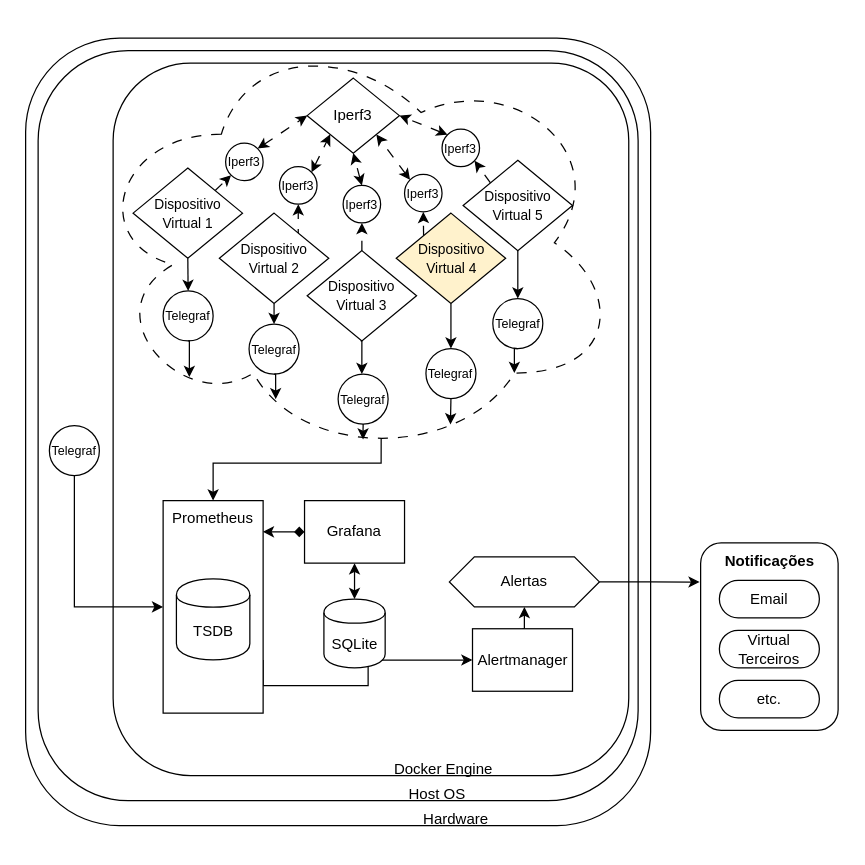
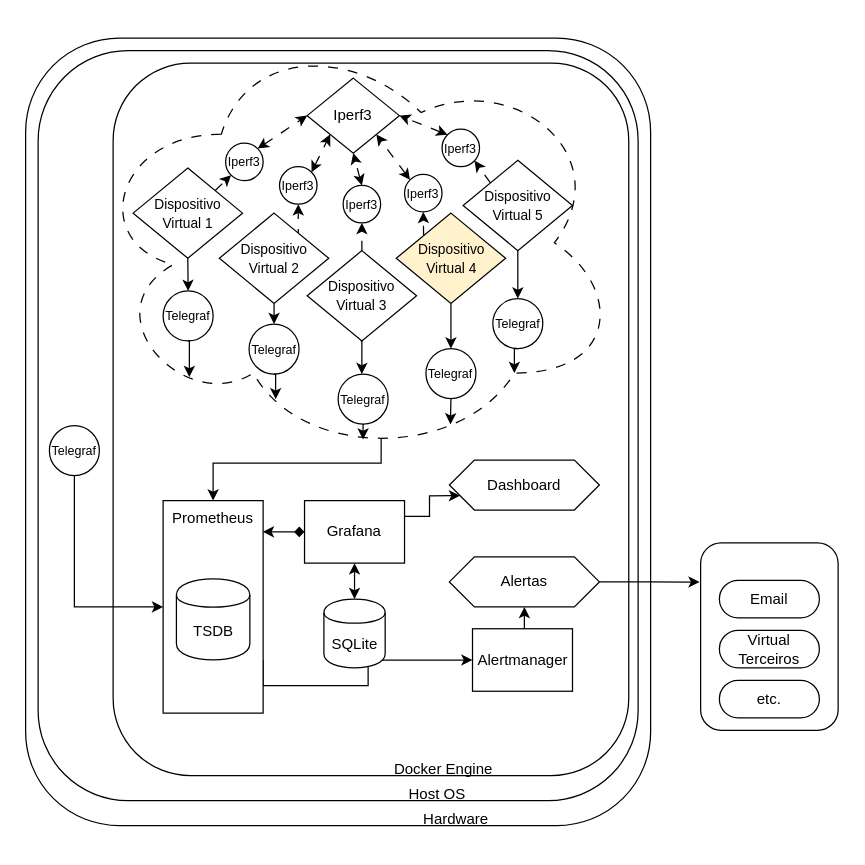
  <mxCell id="0" />
  <mxCell id="1" style="" parent="0" />
  <mxCell id="2" value="" style="rounded=1;whiteSpace=wrap;html=1;shadow=0;treeFolding=0;treeMoving=0;fixDash=0;collapsible=0;recursiveResize=1;expand=1;backgroundOutline=0;movableLabel=0;autosize=0;fixedWidth=0;comic=0;" parent="1" vertex="1"><mxGeometry x="20" y="30" width="500" height="630" as="geometry" /></mxCell>
  <mxCell id="3" value="" style="rounded=1;whiteSpace=wrap;html=1;shadow=0;treeFolding=0;treeMoving=0;fixDash=0;collapsible=0;recursiveResize=1;expand=1;backgroundOutline=0;movableLabel=0;autosize=0;fixedWidth=0;comic=0;" parent="1" vertex="1"><mxGeometry x="30" y="40" width="480" height="600" as="geometry" /></mxCell>
  <mxCell id="4" value="" style="rounded=1;whiteSpace=wrap;html=1;shadow=0;glass=0;perimeterSpacing=1;" parent="1" vertex="1"><mxGeometry x="90" y="50" width="412.5" height="570" as="geometry" /></mxCell>
  <mxCell id="5" style="edgeStyle=orthogonalEdgeStyle;rounded=0;orthogonalLoop=1;jettySize=auto;html=1;exitX=0.55;exitY=0.95;exitDx=0;exitDy=0;exitPerimeter=0;entryX=0.5;entryY=0;entryDx=0;entryDy=0;shadow=0;" parent="1" source="6" target="9" edge="1"><mxGeometry relative="1" as="geometry"><Array as="points"><mxPoint x="304" y="370" /><mxPoint x="170" y="370" /></Array></mxGeometry></mxCell>
  <mxCell id="6" value="" style="ellipse;shape=cloud;whiteSpace=wrap;html=1;rotation=0;dashed=1;dashPattern=8 8;shadow=0;" parent="1" vertex="1"><mxGeometry x="70" y="20" width="426.25" height="347.5" as="geometry" /></mxCell>
  <mxCell id="7" style="edgeStyle=orthogonalEdgeStyle;rounded=0;orthogonalLoop=1;jettySize=auto;html=1;exitX=1;exitY=0.75;exitDx=0;exitDy=0;entryX=0;entryY=0.5;entryDx=0;entryDy=0;" edge="1" parent="1" source="9" target="53"><mxGeometry relative="1" as="geometry"><Array as="points"><mxPoint x="210" y="548" /><mxPoint x="294" y="548" /></Array></mxGeometry></mxCell>
  <mxCell id="8" style="edgeStyle=orthogonalEdgeStyle;rounded=0;orthogonalLoop=1;jettySize=auto;html=1;exitX=0.997;exitY=0.147;exitDx=0;exitDy=0;entryX=0;entryY=0.5;entryDx=0;entryDy=0;startArrow=classic;startFill=1;exitPerimeter=0;endArrow=diamond;" edge="1" parent="1" source="9" target="12"><mxGeometry relative="1" as="geometry"><Array as="points" /></mxGeometry></mxCell>
  <mxCell id="9" value="Prometheus" style="html=1;whiteSpace=wrap;shadow=0;verticalAlign=top;" parent="1" vertex="1"><mxGeometry x="130" y="400" width="80" height="170" as="geometry" /></mxCell>
+ <mxCell id="10" style="edgeStyle=orthogonalEdgeStyle;rounded=0;orthogonalLoop=1;jettySize=auto;html=1;exitX=1;exitY=0.25;exitDx=0;exitDy=0;entryX=0;entryY=0.75;entryDx=0;entryDy=0;shadow=0;" parent="1" source="12" target="14" edge="1"><mxGeometry relative="1" as="geometry" /></mxCell>
  <mxCell id="11" style="edgeStyle=orthogonalEdgeStyle;rounded=0;orthogonalLoop=1;jettySize=auto;html=1;exitX=0.5;exitY=1;exitDx=0;exitDy=0;entryX=0.5;entryY=0;entryDx=0;entryDy=0;startArrow=classic;startFill=1;" parent="1" source="12" target="54" edge="1"><mxGeometry relative="1" as="geometry" /></mxCell>
  <mxCell id="12" value="&lt;div&gt;Grafana&lt;/div&gt;" style="html=1;whiteSpace=wrap;shadow=0;" parent="1" vertex="1"><mxGeometry x="243.13" y="400" width="80" height="50" as="geometry" /></mxCell>
  <mxCell id="13" value="TSDB" style="shape=cylinder;whiteSpace=wrap;html=1;boundedLbl=1;backgroundOutline=1;shadow=0;" parent="1" vertex="1"><mxGeometry x="140.63" y="462.5" width="58.75" height="65" as="geometry" /></mxCell>
+ <mxCell id="14" value="&lt;div&gt;Dashboard&lt;/div&gt;" style="shape=hexagon;perimeter=hexagonPerimeter2;whiteSpace=wrap;html=1;fixedSize=1;shadow=0;" parent="1" vertex="1"><mxGeometry x="359" y="367.5" width="120" height="40" as="geometry" /></mxCell>
  <mxCell id="15" value="&lt;div&gt;Alertas&lt;/div&gt;" style="shape=hexagon;perimeter=hexagonPerimeter2;whiteSpace=wrap;html=1;fixedSize=1;shadow=0;" parent="1" vertex="1"><mxGeometry x="359" y="445" width="120" height="40" as="geometry" /></mxCell>
  <mxCell id="16" value="&lt;div&gt;Hardware&lt;/div&gt;" style="text;html=1;align=center;verticalAlign=middle;resizable=0;points=[];autosize=1;strokeColor=none;fillColor=none;shadow=0;" parent="1" vertex="1"><mxGeometry x="324" y="640" width="80" height="30" as="geometry" /></mxCell>
  <mxCell id="17" value="Host OS" style="text;html=1;align=center;verticalAlign=middle;resizable=0;points=[];autosize=1;strokeColor=none;fillColor=none;shadow=0;" parent="1" vertex="1"><mxGeometry x="314" y="620" width="70" height="30" as="geometry" /></mxCell>
  <mxCell id="18" value="&lt;div&gt;Docker Engine&lt;/div&gt;" style="text;html=1;align=center;verticalAlign=middle;resizable=0;points=[];autosize=1;strokeColor=none;fillColor=none;shadow=0;" parent="1" vertex="1"><mxGeometry x="304" y="600" width="100" height="30" as="geometry" /></mxCell>
  <mxCell id="19" value="" style="rounded=1;whiteSpace=wrap;html=1;shadow=0;glass=0;perimeterSpacing=1;" parent="1" vertex="1"><mxGeometry x="560" y="433.75" width="110" height="150" as="geometry" /></mxCell>
  <mxCell id="20" value="Email" style="html=1;dashed=0;whiteSpace=wrap;shape=mxgraph.dfd.start;shadow=0;" parent="1" vertex="1"><mxGeometry x="575" y="463.75" width="80" height="30" as="geometry" /></mxCell>
  <mxCell id="21" value="&lt;div&gt;Virtual Terceiros&lt;/div&gt;" style="html=1;dashed=0;whiteSpace=wrap;shape=mxgraph.dfd.start;shadow=0;" parent="1" vertex="1"><mxGeometry x="575" y="503.75" width="80" height="30" as="geometry" /></mxCell>
  <mxCell id="22" value="&lt;div&gt;etc.&lt;/div&gt;" style="html=1;dashed=0;whiteSpace=wrap;shape=mxgraph.dfd.start;shadow=0;" parent="1" vertex="1"><mxGeometry x="575" y="543.75" width="80" height="30" as="geometry" /></mxCell>
- <mxCell id="23" value="&lt;div&gt;&lt;b&gt;Notificações&lt;/b&gt;&lt;/div&gt;" style="text;html=1;align=center;verticalAlign=middle;resizable=0;points=[];autosize=1;strokeColor=none;fillColor=none;shadow=0;" parent="1" vertex="1"><mxGeometry x="570" y="433.75" width="90" height="30" as="geometry" /></mxCell>
  <mxCell id="24" style="edgeStyle=orthogonalEdgeStyle;rounded=0;orthogonalLoop=1;jettySize=auto;html=1;exitX=0.5;exitY=1;exitDx=0;exitDy=0;entryX=0.5;entryY=0;entryDx=0;entryDy=0;" parent="1" source="26" target="43" edge="1"><mxGeometry relative="1" as="geometry" /></mxCell>
  <mxCell id="25" style="rounded=0;orthogonalLoop=1;jettySize=auto;html=1;exitX=1;exitY=0;exitDx=0;exitDy=0;entryX=0;entryY=1;entryDx=0;entryDy=0;dashed=1;dashPattern=8 8;" parent="1" source="26" target="56" edge="1"><mxGeometry relative="1" as="geometry" /></mxCell>
  <mxCell id="26" value="&lt;font style=&quot;font-size: 11px;&quot;&gt;Dispositivo Virtual 1&lt;/font&gt;" style="rhombus;whiteSpace=wrap;html=1;shadow=0;" parent="1" vertex="1"><mxGeometry x="106" y="133.89" width="87.5" height="72.22" as="geometry" /></mxCell>
  <mxCell id="27" style="edgeStyle=orthogonalEdgeStyle;rounded=0;orthogonalLoop=1;jettySize=auto;html=1;exitX=0.5;exitY=1;exitDx=0;exitDy=0;entryX=0;entryY=0.5;entryDx=0;entryDy=0;" parent="1" source="28" target="9" edge="1"><mxGeometry relative="1" as="geometry" /></mxCell>
  <mxCell id="28" value="Telegraf" style="ellipse;whiteSpace=wrap;html=1;aspect=fixed;shadow=0;fontSize=10;" parent="1" vertex="1"><mxGeometry x="39" y="340" width="40" height="40" as="geometry" /></mxCell>
  <mxCell id="29" style="edgeStyle=orthogonalEdgeStyle;rounded=0;orthogonalLoop=1;jettySize=auto;html=1;exitX=0.5;exitY=1;exitDx=0;exitDy=0;entryX=0.5;entryY=0;entryDx=0;entryDy=0;" parent="1" source="31" target="45" edge="1"><mxGeometry relative="1" as="geometry" /></mxCell>
  <mxCell id="30" style="edgeStyle=orthogonalEdgeStyle;rounded=0;orthogonalLoop=1;jettySize=auto;html=1;exitX=1;exitY=0;exitDx=0;exitDy=0;entryX=0.5;entryY=1;entryDx=0;entryDy=0;dashed=1;dashPattern=8 8;" parent="1" source="31" target="58" edge="1"><mxGeometry relative="1" as="geometry" /></mxCell>
  <mxCell id="31" value="&lt;font style=&quot;font-size: 11px;&quot;&gt;Dispositivo Virtual 2&lt;/font&gt;" style="rhombus;whiteSpace=wrap;html=1;shadow=0;" parent="1" vertex="1"><mxGeometry x="175" y="170" width="87.5" height="72.22" as="geometry" /></mxCell>
  <mxCell id="32" style="edgeStyle=orthogonalEdgeStyle;rounded=0;orthogonalLoop=1;jettySize=auto;html=1;exitX=0.5;exitY=0;exitDx=0;exitDy=0;entryX=0.5;entryY=1;entryDx=0;entryDy=0;dashed=1;dashPattern=8 8;" parent="1" source="34" target="60" edge="1"><mxGeometry relative="1" as="geometry" /></mxCell>
  <mxCell id="33" style="edgeStyle=orthogonalEdgeStyle;rounded=0;orthogonalLoop=1;jettySize=auto;html=1;exitX=0.5;exitY=1;exitDx=0;exitDy=0;entryX=0.5;entryY=0;entryDx=0;entryDy=0;" parent="1" edge="1"><mxGeometry relative="1" as="geometry"><mxPoint x="288" y="272.22" as="sourcePoint" /><mxPoint x="288.99" y="298.75" as="targetPoint" /></mxGeometry></mxCell>
  <mxCell id="34" value="&lt;font style=&quot;font-size: 11px;&quot;&gt;Dispositivo Virtual 3&lt;/font&gt;" style="rhombus;whiteSpace=wrap;html=1;shadow=0;" parent="1" vertex="1"><mxGeometry x="245.25" y="200" width="87.5" height="72.22" as="geometry" /></mxCell>
  <mxCell id="35" style="edgeStyle=orthogonalEdgeStyle;rounded=0;orthogonalLoop=1;jettySize=auto;html=1;exitX=0.5;exitY=1;exitDx=0;exitDy=0;entryX=0.5;entryY=0;entryDx=0;entryDy=0;" parent="1" source="37" target="44" edge="1"><mxGeometry relative="1" as="geometry" /></mxCell>
  <mxCell id="36" style="rounded=0;orthogonalLoop=1;jettySize=auto;html=1;exitX=0;exitY=0;exitDx=0;exitDy=0;entryX=1;entryY=1;entryDx=0;entryDy=0;dashed=1;dashPattern=8 8;" parent="1" source="37" target="64" edge="1"><mxGeometry relative="1" as="geometry" /></mxCell>
  <mxCell id="37" value="&lt;font style=&quot;font-size: 11px;&quot;&gt;Dispositivo Virtual 5&lt;/font&gt;" style="rhombus;whiteSpace=wrap;html=1;shadow=0;" parent="1" vertex="1"><mxGeometry x="370" y="127.78" width="87.5" height="72.22" as="geometry" /></mxCell>
  <mxCell id="38" style="edgeStyle=orthogonalEdgeStyle;rounded=0;orthogonalLoop=1;jettySize=auto;html=1;exitX=0.5;exitY=1;exitDx=0;exitDy=0;entryX=0.5;entryY=0;entryDx=0;entryDy=0;" parent="1" source="40" target="46" edge="1"><mxGeometry relative="1" as="geometry" /></mxCell>
  <mxCell id="39" style="edgeStyle=orthogonalEdgeStyle;rounded=0;orthogonalLoop=1;jettySize=auto;html=1;exitX=0;exitY=0;exitDx=0;exitDy=0;entryX=0.5;entryY=1;entryDx=0;entryDy=0;dashed=1;dashPattern=8 8;" parent="1" source="40" target="62" edge="1"><mxGeometry relative="1" as="geometry" /></mxCell>
  <mxCell id="40" value="&lt;div&gt;&lt;font style=&quot;font-size: 11px;&quot;&gt;Dispositivo Virtual 4&lt;/font&gt;&lt;/div&gt;" style="rhombus;whiteSpace=wrap;html=1;shadow=0;fillColor=#fff2cc;" parent="1" vertex="1"><mxGeometry x="316.5" y="170" width="87.5" height="72.22" as="geometry" /></mxCell>
  <mxCell id="41" value="Iperf3" style="rhombus;whiteSpace=wrap;html=1;shadow=0;" parent="1" vertex="1"><mxGeometry x="245.25" y="62" width="73.75" height="60" as="geometry" /></mxCell>
  <mxCell id="42" value="Telegraf" style="ellipse;whiteSpace=wrap;html=1;aspect=fixed;shadow=0;fontSize=10;" parent="1" vertex="1"><mxGeometry x="269.99" y="298.75" width="40" height="40" as="geometry" /></mxCell>
  <mxCell id="43" value="Telegraf" style="ellipse;whiteSpace=wrap;html=1;aspect=fixed;shadow=0;fontSize=10;" parent="1" vertex="1"><mxGeometry x="130" y="232.22" width="40" height="40" as="geometry" /></mxCell>
  <mxCell id="44" value="Telegraf" style="ellipse;whiteSpace=wrap;html=1;aspect=fixed;shadow=0;fontSize=10;" parent="1" vertex="1"><mxGeometry x="393.75" y="238.33" width="40" height="40" as="geometry" /></mxCell>
  <mxCell id="45" value="Telegraf" style="ellipse;whiteSpace=wrap;html=1;aspect=fixed;shadow=0;fontSize=10;" parent="1" vertex="1"><mxGeometry x="198.75" y="258.75" width="40" height="40" as="geometry" /></mxCell>
  <mxCell id="46" value="Telegraf" style="ellipse;whiteSpace=wrap;html=1;aspect=fixed;shadow=0;fontSize=10;" parent="1" vertex="1"><mxGeometry x="340.25" y="278.33" width="40" height="40" as="geometry" /></mxCell>
  <mxCell id="47" style="edgeStyle=orthogonalEdgeStyle;rounded=0;orthogonalLoop=1;jettySize=auto;html=1;exitX=0.5;exitY=1;exitDx=0;exitDy=0;entryX=0.19;entryY=0.809;entryDx=0;entryDy=0;entryPerimeter=0;" parent="1" source="43" target="6" edge="1"><mxGeometry relative="1" as="geometry" /></mxCell>
  <mxCell id="48" style="edgeStyle=orthogonalEdgeStyle;rounded=0;orthogonalLoop=1;jettySize=auto;html=1;exitX=0.5;exitY=1;exitDx=0;exitDy=0;entryX=0.352;entryY=0.86;entryDx=0;entryDy=0;entryPerimeter=0;" parent="1" source="45" target="6" edge="1"><mxGeometry relative="1" as="geometry" /></mxCell>
  <mxCell id="49" style="edgeStyle=orthogonalEdgeStyle;rounded=0;orthogonalLoop=1;jettySize=auto;html=1;exitX=0.5;exitY=1;exitDx=0;exitDy=0;entryX=0.68;entryY=0.918;entryDx=0;entryDy=0;entryPerimeter=0;" parent="1" source="46" target="6" edge="1"><mxGeometry relative="1" as="geometry" /></mxCell>
  <mxCell id="50" style="edgeStyle=orthogonalEdgeStyle;rounded=0;orthogonalLoop=1;jettySize=auto;html=1;exitX=0.5;exitY=1;exitDx=0;exitDy=0;entryX=0.516;entryY=0.953;entryDx=0;entryDy=0;entryPerimeter=0;" parent="1" source="42" target="6" edge="1"><mxGeometry relative="1" as="geometry" /></mxCell>
  <mxCell id="51" style="edgeStyle=orthogonalEdgeStyle;rounded=0;orthogonalLoop=1;jettySize=auto;html=1;exitX=0.5;exitY=1;exitDx=0;exitDy=0;entryX=0.8;entryY=0.8;entryDx=0;entryDy=0;entryPerimeter=0;" parent="1" source="44" target="6" edge="1"><mxGeometry relative="1" as="geometry" /></mxCell>
  <mxCell id="52" style="edgeStyle=orthogonalEdgeStyle;rounded=0;orthogonalLoop=1;jettySize=auto;html=1;exitX=0.5;exitY=0;exitDx=0;exitDy=0;entryX=0.5;entryY=1;entryDx=0;entryDy=0;" parent="1" source="53" target="15" edge="1"><mxGeometry relative="1" as="geometry" /></mxCell>
  <mxCell id="53" value="Alertmanager" style="html=1;whiteSpace=wrap;shadow=0;" parent="1" vertex="1"><mxGeometry x="377.5" y="502.5" width="80" height="50" as="geometry" /></mxCell>
  <mxCell id="54" value="SQLite" style="shape=cylinder;whiteSpace=wrap;html=1;boundedLbl=1;backgroundOutline=1;shadow=0;" parent="1" vertex="1"><mxGeometry x="258.63" y="478.75" width="49" height="55" as="geometry" /></mxCell>
  <mxCell id="55" style="rounded=0;orthogonalLoop=1;jettySize=auto;html=1;exitX=1;exitY=0;exitDx=0;exitDy=0;entryX=0;entryY=0.5;entryDx=0;entryDy=0;flowAnimation=0;curved=0;dashed=1;startArrow=classic;startFill=1;dashPattern=8 8;" parent="1" source="56" target="41" edge="1"><mxGeometry relative="1" as="geometry" /></mxCell>
  <mxCell id="56" value="Iperf3" style="ellipse;whiteSpace=wrap;html=1;aspect=fixed;shadow=0;fontSize=10;" parent="1" vertex="1"><mxGeometry x="180" y="114" width="30" height="30" as="geometry" /></mxCell>
  <mxCell id="57" style="rounded=0;orthogonalLoop=1;jettySize=auto;html=1;exitX=1;exitY=0;exitDx=0;exitDy=0;entryX=0;entryY=1;entryDx=0;entryDy=0;flowAnimation=0;curved=0;dashed=1;startArrow=classic;startFill=1;dashPattern=8 8;" parent="1" source="58" target="41" edge="1"><mxGeometry relative="1" as="geometry" /></mxCell>
  <mxCell id="58" value="Iperf3" style="ellipse;whiteSpace=wrap;html=1;aspect=fixed;shadow=0;fontSize=10;" parent="1" vertex="1"><mxGeometry x="223.12" y="132.89" width="30" height="30" as="geometry" /></mxCell>
  <mxCell id="59" style="rounded=0;orthogonalLoop=1;jettySize=auto;html=1;exitX=0.5;exitY=0;exitDx=0;exitDy=0;entryX=0.5;entryY=1;entryDx=0;entryDy=0;flowAnimation=0;curved=0;dashed=1;startArrow=classic;startFill=1;dashPattern=8 8;" parent="1" source="60" target="41" edge="1"><mxGeometry relative="1" as="geometry" /></mxCell>
  <mxCell id="60" value="Iperf3" style="ellipse;whiteSpace=wrap;html=1;aspect=fixed;shadow=0;fontSize=10;" parent="1" vertex="1"><mxGeometry x="274" y="147.89" width="30" height="30" as="geometry" /></mxCell>
  <mxCell id="61" style="rounded=0;orthogonalLoop=1;jettySize=auto;html=1;exitX=0;exitY=0;exitDx=0;exitDy=0;entryX=1;entryY=1;entryDx=0;entryDy=0;flowAnimation=0;curved=0;dashed=1;startArrow=classic;startFill=1;dashPattern=8 8;" parent="1" source="62" target="41" edge="1"><mxGeometry relative="1" as="geometry" /></mxCell>
  <mxCell id="62" value="Iperf3" style="ellipse;whiteSpace=wrap;html=1;aspect=fixed;shadow=0;fontSize=10;" parent="1" vertex="1"><mxGeometry x="323.13" y="139" width="30" height="30" as="geometry" /></mxCell>
  <mxCell id="63" style="rounded=0;orthogonalLoop=1;jettySize=auto;html=1;exitX=0;exitY=0;exitDx=0;exitDy=0;entryX=1;entryY=0.5;entryDx=0;entryDy=0;flowAnimation=0;curved=0;dashed=1;startArrow=classic;startFill=1;dashPattern=8 8;" parent="1" source="64" target="41" edge="1"><mxGeometry relative="1" as="geometry" /></mxCell>
  <mxCell id="64" value="Iperf3" style="ellipse;whiteSpace=wrap;html=1;aspect=fixed;shadow=0;fontSize=10;" parent="1" vertex="1"><mxGeometry x="353.13" y="102.89" width="30" height="30" as="geometry" /></mxCell>
  <mxCell id="65" style="edgeStyle=orthogonalEdgeStyle;rounded=0;orthogonalLoop=1;jettySize=auto;html=1;exitX=1;exitY=0.5;exitDx=0;exitDy=0;entryX=0.002;entryY=0.213;entryDx=0;entryDy=0;entryPerimeter=0;" parent="1" source="15" target="19" edge="1"><mxGeometry relative="1" as="geometry" /></mxCell>
